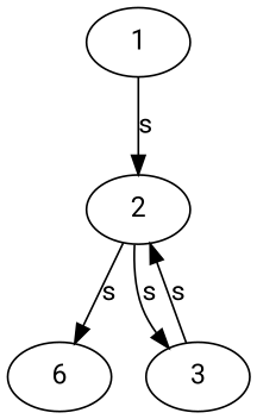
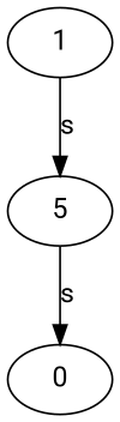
  digraph {
    fontname=Roboto
    node [fontname=Roboto]
    edge [fontname=Roboto]
    1
-   2
-   0 [label=6]
-   3
+   2 [label=5]
+   0
    1 -> 2 [label=s]
    2 -> 0 [label=s]
-   2 -> 3 [label=s]
-   3 -> 2 [label=s]
  }
